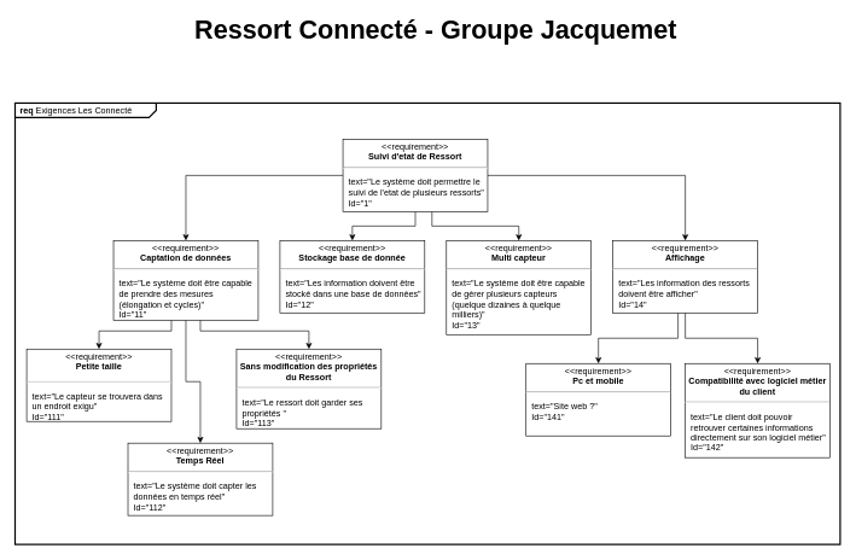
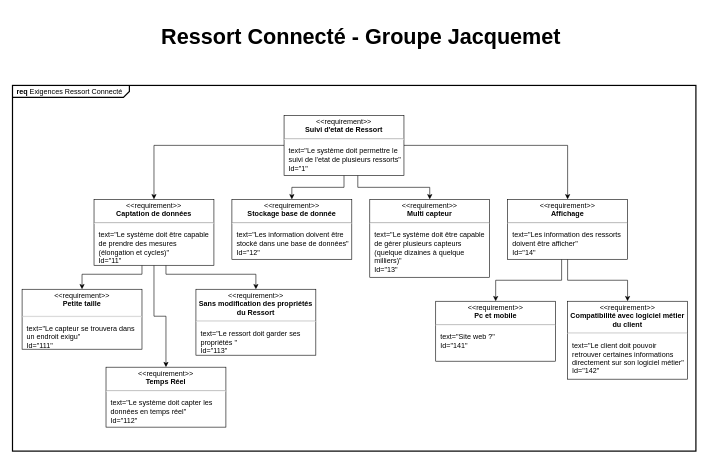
  <mxCell id="0" style=";html=1;" />
  <mxCell id="1" style=";html=1;" parent="0" />
- <mxCell id="2" value="&lt;font style=&quot;font-size: 36px&quot;&gt;Ressort Connecté - Groupe Jacquemet&lt;/font&gt;" style="text;strokeColor=none;fillColor=none;html=1;fontSize=24;fontStyle=1;verticalAlign=middle;align=center;" parent="1" vertex="1"><mxGeometry x="86" y="20" width="1030" height="40" as="geometry" /></mxCell>
- <mxCell id="3" value="&lt;p style=&quot;margin: 0px ; margin-top: 4px ; margin-left: 7px ; text-align: left&quot;&gt;&lt;b&gt;req&lt;/b&gt;&amp;nbsp;Exigences Les Connecté&lt;/p&gt;" style="html=1;shape=mxgraph.sysml.package;overflow=fill;labelX=195.29;strokeWidth=2;align=center;" parent="1" vertex="1"><mxGeometry x="20" y="142" width="1140" height="610" as="geometry" /></mxCell>
+ <mxCell id="2" value="&lt;font style=&quot;font-size: 36px&quot;&gt;Ressort Connecté - Groupe Jacquemet&lt;/font&gt;" style="text;strokeColor=none;fillColor=none;html=1;fontSize=24;fontStyle=1;verticalAlign=middle;align=center;" parent="1" vertex="1"><mxGeometry x="86" y="40" width="1030" height="40" as="geometry" /></mxCell>
+ <mxCell id="3" value="&lt;p style=&quot;margin: 0px ; margin-top: 4px ; margin-left: 7px ; text-align: left&quot;&gt;&lt;b&gt;req&lt;/b&gt;&amp;nbsp;Exigences Ressort Connecté&lt;/p&gt;" style="html=1;shape=mxgraph.sysml.package;overflow=fill;labelX=195.29;strokeWidth=2;align=center;" parent="1" vertex="1"><mxGeometry x="20" y="142" width="1140" height="610" as="geometry" /></mxCell>
  <mxCell id="4" style="edgeStyle=orthogonalEdgeStyle;rounded=0;orthogonalLoop=1;jettySize=auto;html=1;" parent="1" source="8" target="12" edge="1"><mxGeometry relative="1" as="geometry" /></mxCell>
  <mxCell id="5" style="edgeStyle=orthogonalEdgeStyle;rounded=0;orthogonalLoop=1;jettySize=auto;html=1;" parent="1" source="8" target="13" edge="1"><mxGeometry relative="1" as="geometry" /></mxCell>
  <mxCell id="6" style="edgeStyle=orthogonalEdgeStyle;rounded=0;orthogonalLoop=1;jettySize=auto;html=1;" parent="1" source="8" target="22" edge="1"><mxGeometry relative="1" as="geometry"><Array as="points"><mxPoint x="596" y="312" /><mxPoint x="716" y="312" /></Array></mxGeometry></mxCell>
  <mxCell id="7" style="edgeStyle=orthogonalEdgeStyle;rounded=0;orthogonalLoop=1;jettySize=auto;html=1;" parent="1" source="8" target="16" edge="1"><mxGeometry relative="1" as="geometry" /></mxCell>
  <mxCell id="8" value="&lt;p style=&quot;margin: 0px ; margin-top: 4px ; text-align: center&quot;&gt;&amp;lt;&amp;lt;requirement&amp;gt;&amp;gt;&lt;br&gt;&lt;b&gt;Suivi d'etat de Ressort&lt;/b&gt;&lt;/p&gt;&lt;hr&gt;&lt;p&gt;&lt;/p&gt;&lt;p style=&quot;margin: 0px ; margin-left: 8px ; text-align: left&quot;&gt;text=&quot;Le système doit permettre le suivi de l'etat de plusieurs ressorts&quot;&lt;br&gt;Id=&quot;1&quot;&lt;/p&gt;" style="shape=rect;overflow=fill;html=1;whiteSpace=wrap;align=center;" parent="1" vertex="1"><mxGeometry x="473" y="192" width="200" height="100" as="geometry" /></mxCell>
  <mxCell id="9" style="edgeStyle=orthogonalEdgeStyle;rounded=0;orthogonalLoop=1;jettySize=auto;html=1;" parent="1" source="12" target="19" edge="1"><mxGeometry relative="1" as="geometry" /></mxCell>
  <mxCell id="10" style="edgeStyle=orthogonalEdgeStyle;rounded=0;orthogonalLoop=1;jettySize=auto;html=1;" parent="1" source="12" target="20" edge="1"><mxGeometry relative="1" as="geometry"><Array as="points"><mxPoint x="276" y="457" /><mxPoint x="426" y="457" /></Array></mxGeometry></mxCell>
  <mxCell id="11" style="edgeStyle=orthogonalEdgeStyle;rounded=0;orthogonalLoop=1;jettySize=auto;html=1;" parent="1" source="12" target="21" edge="1"><mxGeometry relative="1" as="geometry"><Array as="points"><mxPoint x="236" y="457" /><mxPoint x="136" y="457" /></Array></mxGeometry></mxCell>
  <mxCell id="12" value="&lt;p style=&quot;margin: 0px ; margin-top: 4px ; text-align: center&quot;&gt;&amp;lt;&amp;lt;requirement&amp;gt;&amp;gt;&lt;br&gt;&lt;b&gt;Captation de données&lt;/b&gt;&lt;/p&gt;&lt;hr&gt;&lt;p&gt;&lt;/p&gt;&lt;p style=&quot;margin: 0px ; margin-left: 8px ; text-align: left&quot;&gt;text=&quot;Le système doit être capable de prendre des mesures (élongation et cycles)&quot;&lt;br&gt;Id=&quot;11&quot;&lt;/p&gt;" style="shape=rect;overflow=fill;html=1;whiteSpace=wrap;align=center;" parent="1" vertex="1"><mxGeometry x="156" y="332" width="200" height="110" as="geometry" /></mxCell>
  <mxCell id="13" value="&lt;p style=&quot;margin: 0px ; margin-top: 4px ; text-align: center&quot;&gt;&amp;lt;&amp;lt;requirement&amp;gt;&amp;gt;&lt;br&gt;&lt;b&gt;Stockage base de donnée&lt;/b&gt;&lt;/p&gt;&lt;hr&gt;&lt;p&gt;&lt;/p&gt;&lt;p style=&quot;margin: 0px ; margin-left: 8px ; text-align: left&quot;&gt;text=&quot;Les information doivent être stocké dans une base de données&quot;&lt;br&gt;Id=&quot;12&quot;&lt;/p&gt;" style="shape=rect;overflow=fill;html=1;whiteSpace=wrap;align=center;" parent="1" vertex="1"><mxGeometry x="386" y="332" width="200" height="100" as="geometry" /></mxCell>
  <mxCell id="14" style="edgeStyle=orthogonalEdgeStyle;rounded=0;orthogonalLoop=1;jettySize=auto;html=1;" parent="1" source="16" target="18" edge="1"><mxGeometry relative="1" as="geometry" /></mxCell>
  <mxCell id="15" style="edgeStyle=orthogonalEdgeStyle;rounded=0;orthogonalLoop=1;jettySize=auto;html=1;" parent="1" source="16" target="17" edge="1"><mxGeometry relative="1" as="geometry"><Array as="points"><mxPoint x="936" y="467" /><mxPoint x="826" y="467" /></Array></mxGeometry></mxCell>
  <mxCell id="16" value="&lt;p style=&quot;margin: 0px ; margin-top: 4px ; text-align: center&quot;&gt;&amp;lt;&amp;lt;requirement&amp;gt;&amp;gt;&lt;br&gt;&lt;b&gt;Affichage&lt;/b&gt;&lt;/p&gt;&lt;hr&gt;&lt;p&gt;&lt;/p&gt;&lt;p style=&quot;margin: 0px ; margin-left: 8px ; text-align: left&quot;&gt;text=&quot;Les information des ressorts doivent être afficher&quot;&lt;br&gt;Id=&quot;14&quot;&lt;/p&gt;" style="shape=rect;overflow=fill;html=1;whiteSpace=wrap;align=center;" parent="1" vertex="1"><mxGeometry x="846" y="332" width="200" height="100" as="geometry" /></mxCell>
  <mxCell id="17" value="&lt;p style=&quot;margin: 0px ; margin-top: 4px ; text-align: center&quot;&gt;&amp;lt;&amp;lt;requirement&amp;gt;&amp;gt;&lt;br&gt;&lt;b&gt;Pc et mobile&lt;/b&gt;&lt;/p&gt;&lt;hr&gt;&lt;p&gt;&lt;/p&gt;&lt;p style=&quot;margin: 0px ; margin-left: 8px ; text-align: left&quot;&gt;text=&quot;Site web ?&quot;&lt;br&gt;Id=&quot;141&quot;&lt;/p&gt;" style="shape=rect;overflow=fill;html=1;whiteSpace=wrap;align=center;" parent="1" vertex="1"><mxGeometry x="726" y="502" width="200" height="100" as="geometry" /></mxCell>
  <mxCell id="18" value="&lt;p style=&quot;margin: 0px ; margin-top: 4px ; text-align: center&quot;&gt;&amp;lt;&amp;lt;requirement&amp;gt;&amp;gt;&lt;br&gt;&lt;b&gt;Compatibilité avec logiciel métier du client&lt;/b&gt;&lt;/p&gt;&lt;hr&gt;&lt;p&gt;&lt;/p&gt;&lt;p style=&quot;margin: 0px ; margin-left: 8px ; text-align: left&quot;&gt;text=&quot;Le client doit pouvoir retrouver certaines informations directement sur son logiciel métier&quot;&lt;br&gt;Id=&quot;142&quot;&lt;/p&gt;" style="shape=rect;overflow=fill;html=1;whiteSpace=wrap;align=center;" parent="1" vertex="1"><mxGeometry x="946" y="502" width="200" height="130" as="geometry" /></mxCell>
  <mxCell id="19" value="&lt;p style=&quot;margin: 0px ; margin-top: 4px ; text-align: center&quot;&gt;&amp;lt;&amp;lt;requirement&amp;gt;&amp;gt;&lt;br&gt;&lt;b&gt;Temps Réel&lt;/b&gt;&lt;/p&gt;&lt;hr&gt;&lt;p&gt;&lt;/p&gt;&lt;p style=&quot;margin: 0px ; margin-left: 8px ; text-align: left&quot;&gt;text=&quot;Le système doit capter les données en temps réel&quot;&lt;br&gt;Id=&quot;112&quot;&lt;/p&gt;" style="shape=rect;overflow=fill;html=1;whiteSpace=wrap;align=center;" parent="1" vertex="1"><mxGeometry x="176" y="612" width="200" height="100" as="geometry" /></mxCell>
  <mxCell id="20" value="&lt;p style=&quot;margin: 0px ; margin-top: 4px ; text-align: center&quot;&gt;&amp;lt;&amp;lt;requirement&amp;gt;&amp;gt;&lt;br&gt;&lt;b&gt;Sans modification des propriétés du Ressort&lt;/b&gt;&lt;/p&gt;&lt;hr&gt;&lt;p&gt;&lt;/p&gt;&lt;p style=&quot;margin: 0px ; margin-left: 8px ; text-align: left&quot;&gt;text=&quot;Le ressort doit garder ses propriétés &quot;&lt;br&gt;Id=&quot;113&quot;&lt;/p&gt;" style="shape=rect;overflow=fill;html=1;whiteSpace=wrap;align=center;" parent="1" vertex="1"><mxGeometry x="326" y="482" width="200" height="110" as="geometry" /></mxCell>
  <mxCell id="21" value="&lt;p style=&quot;margin: 4px 0px 0px&quot;&gt;&amp;lt;&amp;lt;requirement&amp;gt;&amp;gt;&lt;br&gt;&lt;/p&gt;&lt;div&gt;&lt;b&gt;Petite taille&lt;/b&gt;&lt;/div&gt;&lt;p&gt;&lt;/p&gt;&lt;hr&gt;&lt;p&gt;&lt;/p&gt;&lt;p style=&quot;margin: 0px ; margin-left: 8px ; text-align: left&quot;&gt;text=&quot;Le capteur se trouvera dans un endroit exigu&quot;&lt;br&gt;Id=&quot;111&quot;&lt;/p&gt;" style="shape=rect;overflow=fill;html=1;whiteSpace=wrap;align=center;" parent="1" vertex="1"><mxGeometry x="36" y="482" width="200" height="100" as="geometry" /></mxCell>
  <mxCell id="22" value="&lt;p style=&quot;margin: 0px ; margin-top: 4px ; text-align: center&quot;&gt;&amp;lt;&amp;lt;requirement&amp;gt;&amp;gt;&lt;br&gt;&lt;b&gt;Multi capteur&lt;/b&gt;&lt;/p&gt;&lt;hr&gt;&lt;p&gt;&lt;/p&gt;&lt;p style=&quot;margin: 0px ; margin-left: 8px ; text-align: left&quot;&gt;text=&quot;Le système doit être capable de gérer plusieurs capteurs (quelque dizaines à quelque milliers)&quot;&lt;br&gt;Id=&quot;13&quot;&lt;/p&gt;" style="shape=rect;overflow=fill;html=1;whiteSpace=wrap;align=center;" parent="1" vertex="1"><mxGeometry x="616" y="332" width="200" height="130" as="geometry" /></mxCell>
